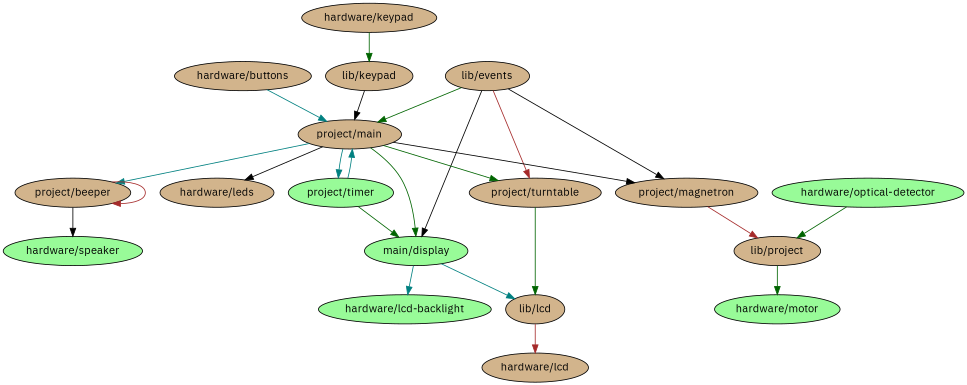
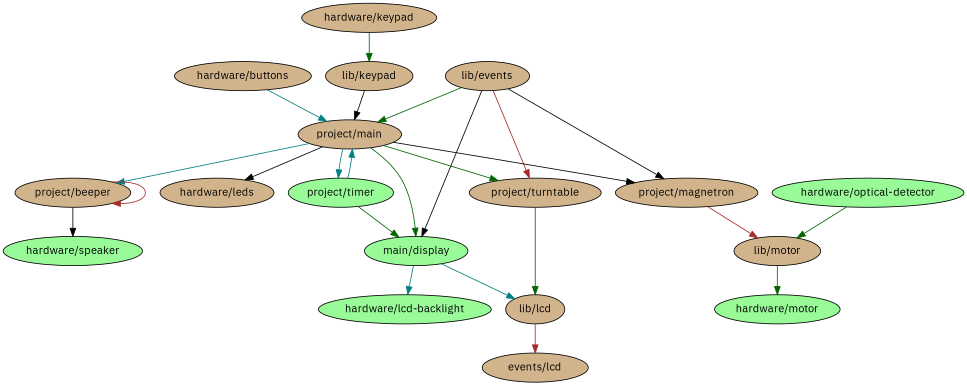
  digraph {
    fontname="IBM Plex Sans"
    node [fillcolor=tan fontname="IBM Plex Sans" style=filled]
    edge [color=darkgreen fontname="IBM Plex Sans"]
    "lib/events"
-   "lib/motor" [label="lib/project"]
+   "lib/motor"
    "lib/lcd"
    "lib/keypad"
    "project/magnetron"
    "project/main"
    "project/beeper"
    "project/turntable"
    "project/timer" [fillcolor=palegreen]
    n10 [fillcolor=palegreen label="main/display"]
    "hardware/keypad"
    "hardware/optical-detector" [fillcolor=palegreen]
    "hardware/buttons"
    "hardware/motor" [fillcolor=palegreen]
-   "hardware/lcd"
+   "hardware/lcd" [label="events/lcd"]
    "hardware/leds"
    "hardware/speaker" [fillcolor=palegreen]
    "hardware/lcd-backlight" [fillcolor=palegreen]
    subgraph sub_1 {
      "lib/events"
      "lib/motor"
      "lib/lcd"
      "lib/keypad"
    }
    subgraph sub_2 {
      "project/magnetron"
      "project/main"
      "project/beeper"
      "project/turntable"
      "project/timer"
      n10
    }
    subgraph sub_3 {
      "lib/events"
      "lib/motor"
      "project/magnetron"
      "project/main"
      "project/beeper"
      "project/turntable"
      n10
    }
    subgraph sub_4 {
      "lib/motor"
      "lib/keypad"
      "project/main"
      "hardware/keypad"
      "hardware/optical-detector"
      "hardware/buttons"
    }
    subgraph sub_5 {
      "lib/motor"
      "lib/lcd"
      "lib/keypad"
      "project/magnetron"
      "project/main"
      "project/beeper"
      "project/turntable"
      "project/timer"
      n10
      "hardware/motor"
      "hardware/lcd"
      "hardware/leds"
      "hardware/speaker"
      "hardware/lcd-backlight"
    }
    "lib/events" -> "project/magnetron" [color=black]
    "lib/events" -> "project/main"
    "lib/events" -> "project/turntable" [color=brown]
    "lib/events" -> n10 [color=black]
    "lib/motor" -> "hardware/motor"
    "lib/lcd" -> "hardware/lcd" [color=brown]
    "lib/keypad" -> "project/main" [color=black]
    "project/magnetron" -> "lib/motor" [color=brown]
    "project/main" -> "project/magnetron" [color=black]
    "project/main" -> "project/beeper" [color=teal]
    "project/main" -> "project/turntable"
    "project/main" -> "project/timer" [color=teal]
    "project/main" -> n10
    "project/main" -> "hardware/leds" [color=black]
    "project/beeper" -> "project/beeper" [color=brown]
    "project/beeper" -> "hardware/speaker" [color=black]
    "project/turntable" -> "lib/lcd"
    "project/timer" -> "project/main" [color=teal]
    "project/timer" -> n10
    n10 -> "lib/lcd" [color=teal]
    n10 -> "hardware/lcd-backlight" [color=teal]
    "hardware/keypad" -> "lib/keypad"
    "hardware/optical-detector" -> "lib/motor"
    "hardware/buttons" -> "project/main" [color=teal]
  }
